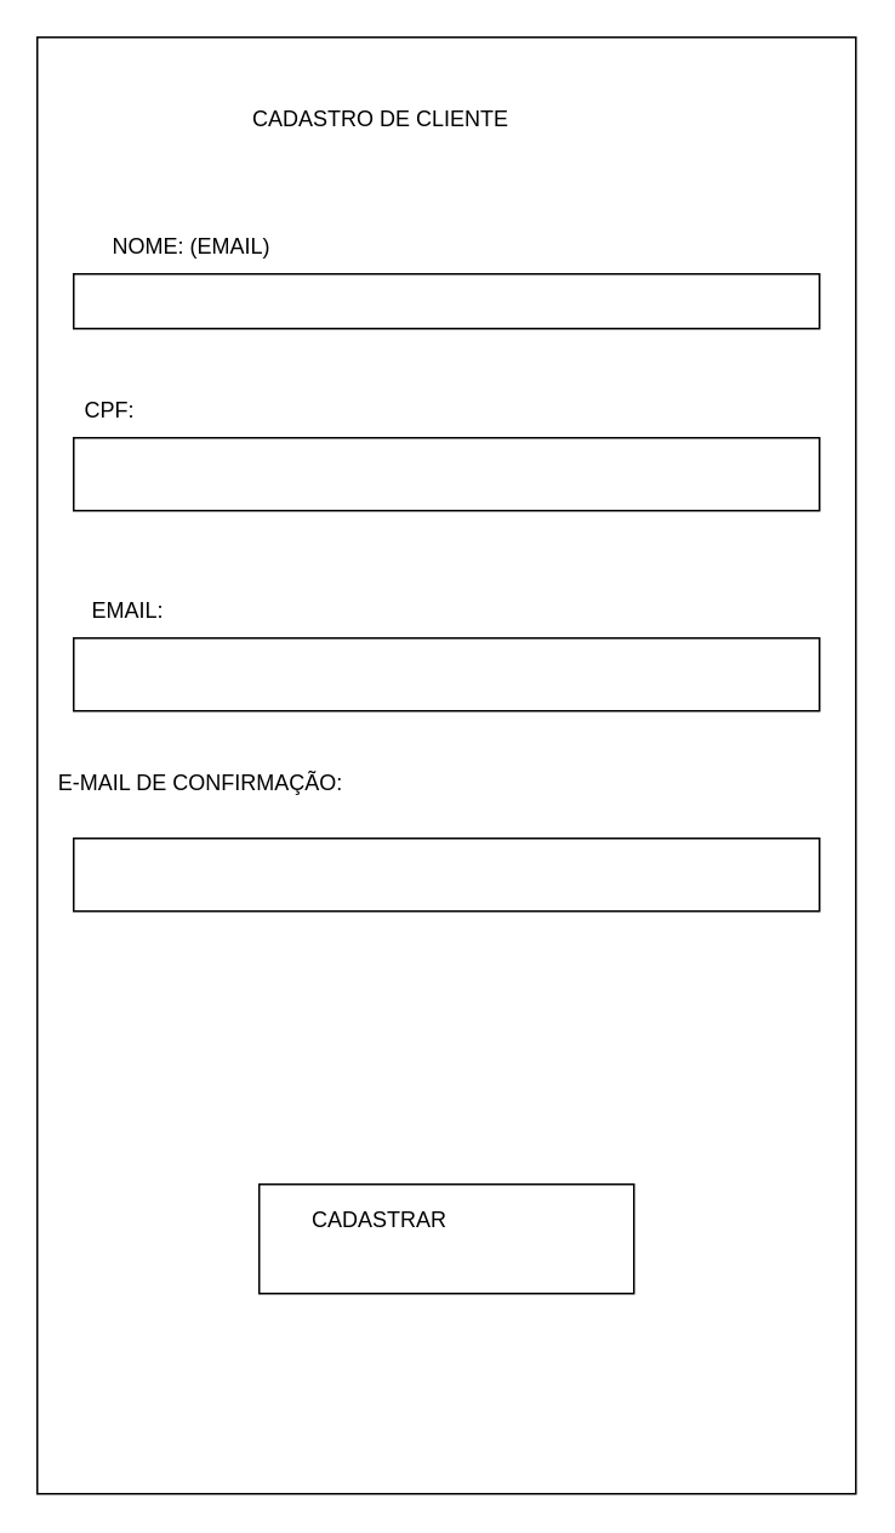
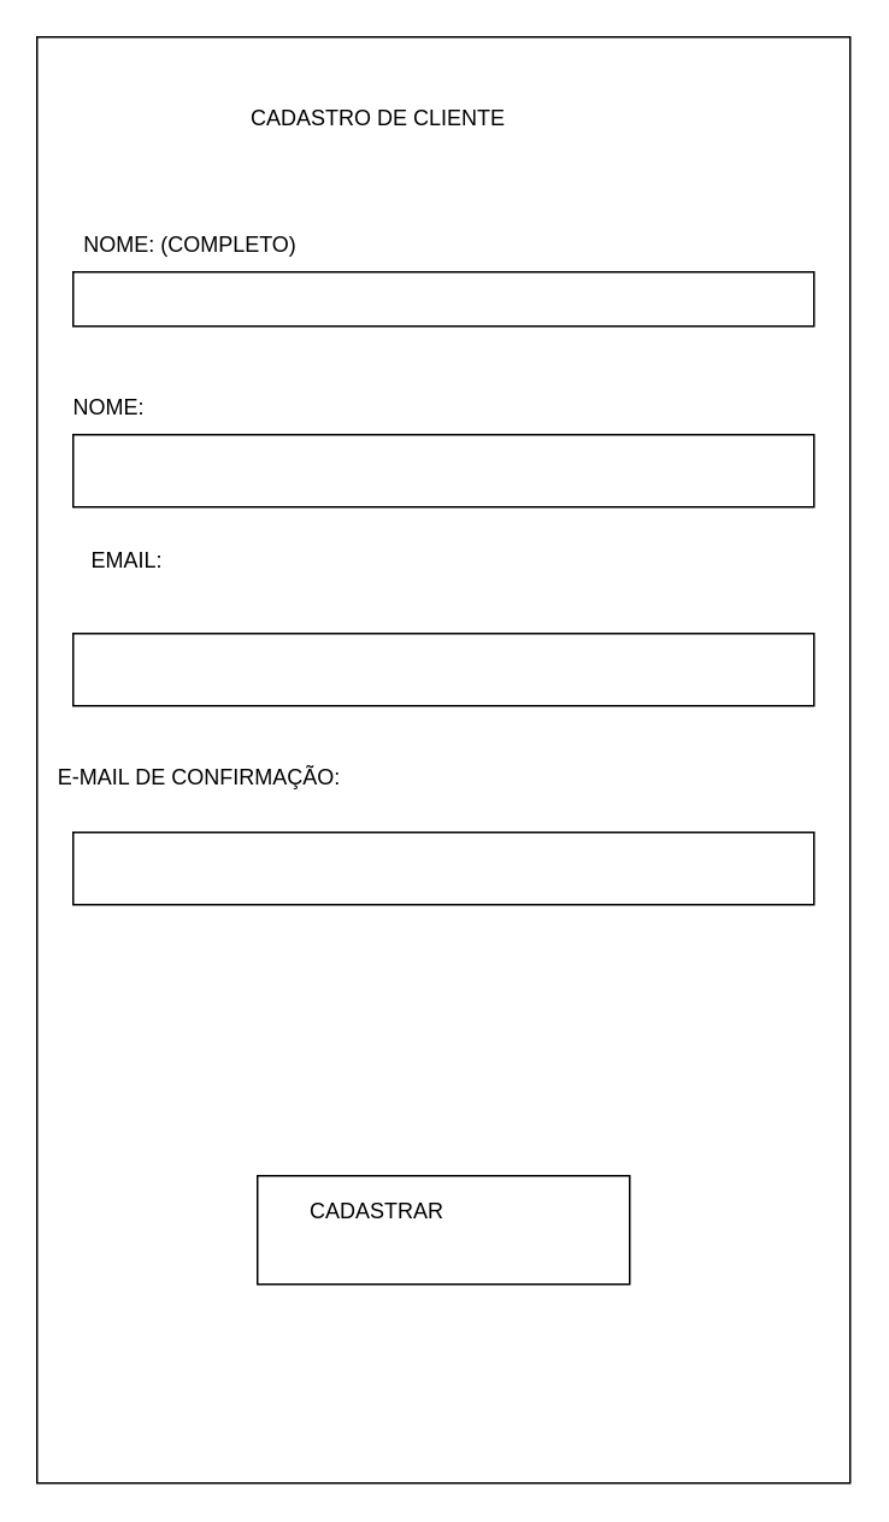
  <mxCell id="0" />
  <mxCell id="1" parent="0" />
  <mxCell id="2" value="" style="verticalLabelPosition=bottom;verticalAlign=top;html=1;shape=mxgraph.basic.rect;fillColor2=none;strokeWidth=1;size=20;indent=5;" vertex="1" parent="1"><mxGeometry x="20" y="20" width="450" height="800" as="geometry" /></mxCell>
  <mxCell id="3" value="" style="verticalLabelPosition=bottom;verticalAlign=top;html=1;shape=mxgraph.basic.rect;fillColor2=none;strokeWidth=1;size=20;indent=0;" vertex="1" parent="1"><mxGeometry x="40" y="150" width="410" height="30" as="geometry" /></mxCell>
  <mxCell id="4" value="" style="verticalLabelPosition=bottom;verticalAlign=top;html=1;shape=mxgraph.basic.rect;fillColor2=none;strokeWidth=1;size=20;indent=0;" vertex="1" parent="1"><mxGeometry x="40" y="240" width="410" height="40" as="geometry" /></mxCell>
  <mxCell id="5" value="&lt;font style=&quot;vertical-align: inherit;&quot;&gt;&lt;font style=&quot;vertical-align: inherit;&quot;&gt;CADASTRO DE CLIENTE&lt;/font&gt;&lt;/font&gt;" style="text;html=1;align=center;verticalAlign=middle;whiteSpace=wrap;rounded=0;" vertex="1" parent="1"><mxGeometry x="99" y="50" width="220" height="30" as="geometry" /></mxCell>
- <mxCell id="6" value="&lt;font style=&quot;vertical-align: inherit;&quot;&gt;&lt;font style=&quot;vertical-align: inherit;&quot;&gt;&lt;font style=&quot;vertical-align: inherit;&quot;&gt;&lt;font style=&quot;vertical-align: inherit;&quot;&gt;NOME: (EMAIL)&lt;/font&gt;&lt;/font&gt;&lt;/font&gt;&lt;/font&gt;" style="text;html=1;align=center;verticalAlign=middle;whiteSpace=wrap;rounded=0;" vertex="1" parent="1"><mxGeometry x="20" y="120" width="170" height="30" as="geometry" /></mxCell>
- <mxCell id="7" value="&lt;font style=&quot;vertical-align: inherit;&quot;&gt;&lt;font style=&quot;vertical-align: inherit;&quot;&gt;CPF:&lt;/font&gt;&lt;/font&gt;" style="text;html=1;align=center;verticalAlign=middle;whiteSpace=wrap;rounded=0;" vertex="1" parent="1"><mxGeometry x="30" y="210" width="60" height="30" as="geometry" /></mxCell>
+ <mxCell id="6" value="&lt;font style=&quot;vertical-align: inherit;&quot;&gt;&lt;font style=&quot;vertical-align: inherit;&quot;&gt;&lt;font style=&quot;vertical-align: inherit;&quot;&gt;&lt;font style=&quot;vertical-align: inherit;&quot;&gt;NOME: (COMPLETO)&lt;/font&gt;&lt;/font&gt;&lt;/font&gt;&lt;/font&gt;" style="text;html=1;align=center;verticalAlign=middle;whiteSpace=wrap;rounded=0;" vertex="1" parent="1"><mxGeometry x="20" y="120" width="170" height="30" as="geometry" /></mxCell>
+ <mxCell id="7" value="&lt;font style=&quot;vertical-align: inherit;&quot;&gt;&lt;font style=&quot;vertical-align: inherit;&quot;&gt;NOME:&lt;/font&gt;&lt;/font&gt;" style="text;html=1;align=center;verticalAlign=middle;whiteSpace=wrap;rounded=0;" vertex="1" parent="1"><mxGeometry x="30" y="210" width="60" height="30" as="geometry" /></mxCell>
  <mxCell id="8" value="" style="rounded=0;whiteSpace=wrap;html=1;" vertex="1" parent="1"><mxGeometry x="40" y="350" width="410" height="40" as="geometry" /></mxCell>
- <mxCell id="9" value="&lt;font style=&quot;vertical-align: inherit;&quot;&gt;&lt;font style=&quot;vertical-align: inherit;&quot;&gt;EMAIL:&lt;/font&gt;&lt;/font&gt;" style="text;html=1;align=center;verticalAlign=middle;whiteSpace=wrap;rounded=0;" vertex="1" parent="1"><mxGeometry x="40" y="320" width="60" height="30" as="geometry" /></mxCell>
+ <mxCell id="9" value="&lt;font style=&quot;vertical-align: inherit;&quot;&gt;&lt;font style=&quot;vertical-align: inherit;&quot;&gt;EMAIL:&lt;/font&gt;&lt;/font&gt;" style="text;html=1;align=center;verticalAlign=middle;whiteSpace=wrap;rounded=0;" vertex="1" parent="1"><mxGeometry x="40" y="295" width="60" height="30" as="geometry" /></mxCell>
  <mxCell id="10" value="" style="rounded=0;whiteSpace=wrap;html=1;" vertex="1" parent="1"><mxGeometry x="40" y="460" width="410" height="40" as="geometry" /></mxCell>
  <mxCell id="11" value="&lt;font style=&quot;vertical-align: inherit;&quot;&gt;&lt;font style=&quot;vertical-align: inherit;&quot;&gt;&lt;font style=&quot;vertical-align: inherit;&quot;&gt;&lt;font style=&quot;vertical-align: inherit;&quot;&gt;&lt;font style=&quot;vertical-align: inherit;&quot;&gt;&lt;font style=&quot;vertical-align: inherit;&quot;&gt;E-MAIL DE CONFIRMAÇÃO:&lt;/font&gt;&lt;/font&gt;&lt;/font&gt;&lt;/font&gt;&lt;/font&gt;&lt;/font&gt;" style="text;html=1;align=center;verticalAlign=middle;whiteSpace=wrap;rounded=0;" vertex="1" parent="1"><mxGeometry x="25" y="415" width="170" height="30" as="geometry" /></mxCell>
  <mxCell id="12" value="" style="rounded=0;whiteSpace=wrap;html=1;" vertex="1" parent="1"><mxGeometry x="142" y="650" width="206" height="60" as="geometry" /></mxCell>
  <mxCell id="13" value="&lt;font style=&quot;vertical-align: inherit;&quot;&gt;&lt;font style=&quot;vertical-align: inherit;&quot;&gt;CADASTRAR&amp;nbsp;&lt;/font&gt;&lt;/font&gt;" style="text;html=1;align=center;verticalAlign=middle;whiteSpace=wrap;rounded=0;" vertex="1" parent="1"><mxGeometry x="180" y="655" width="60" height="30" as="geometry" /></mxCell>
